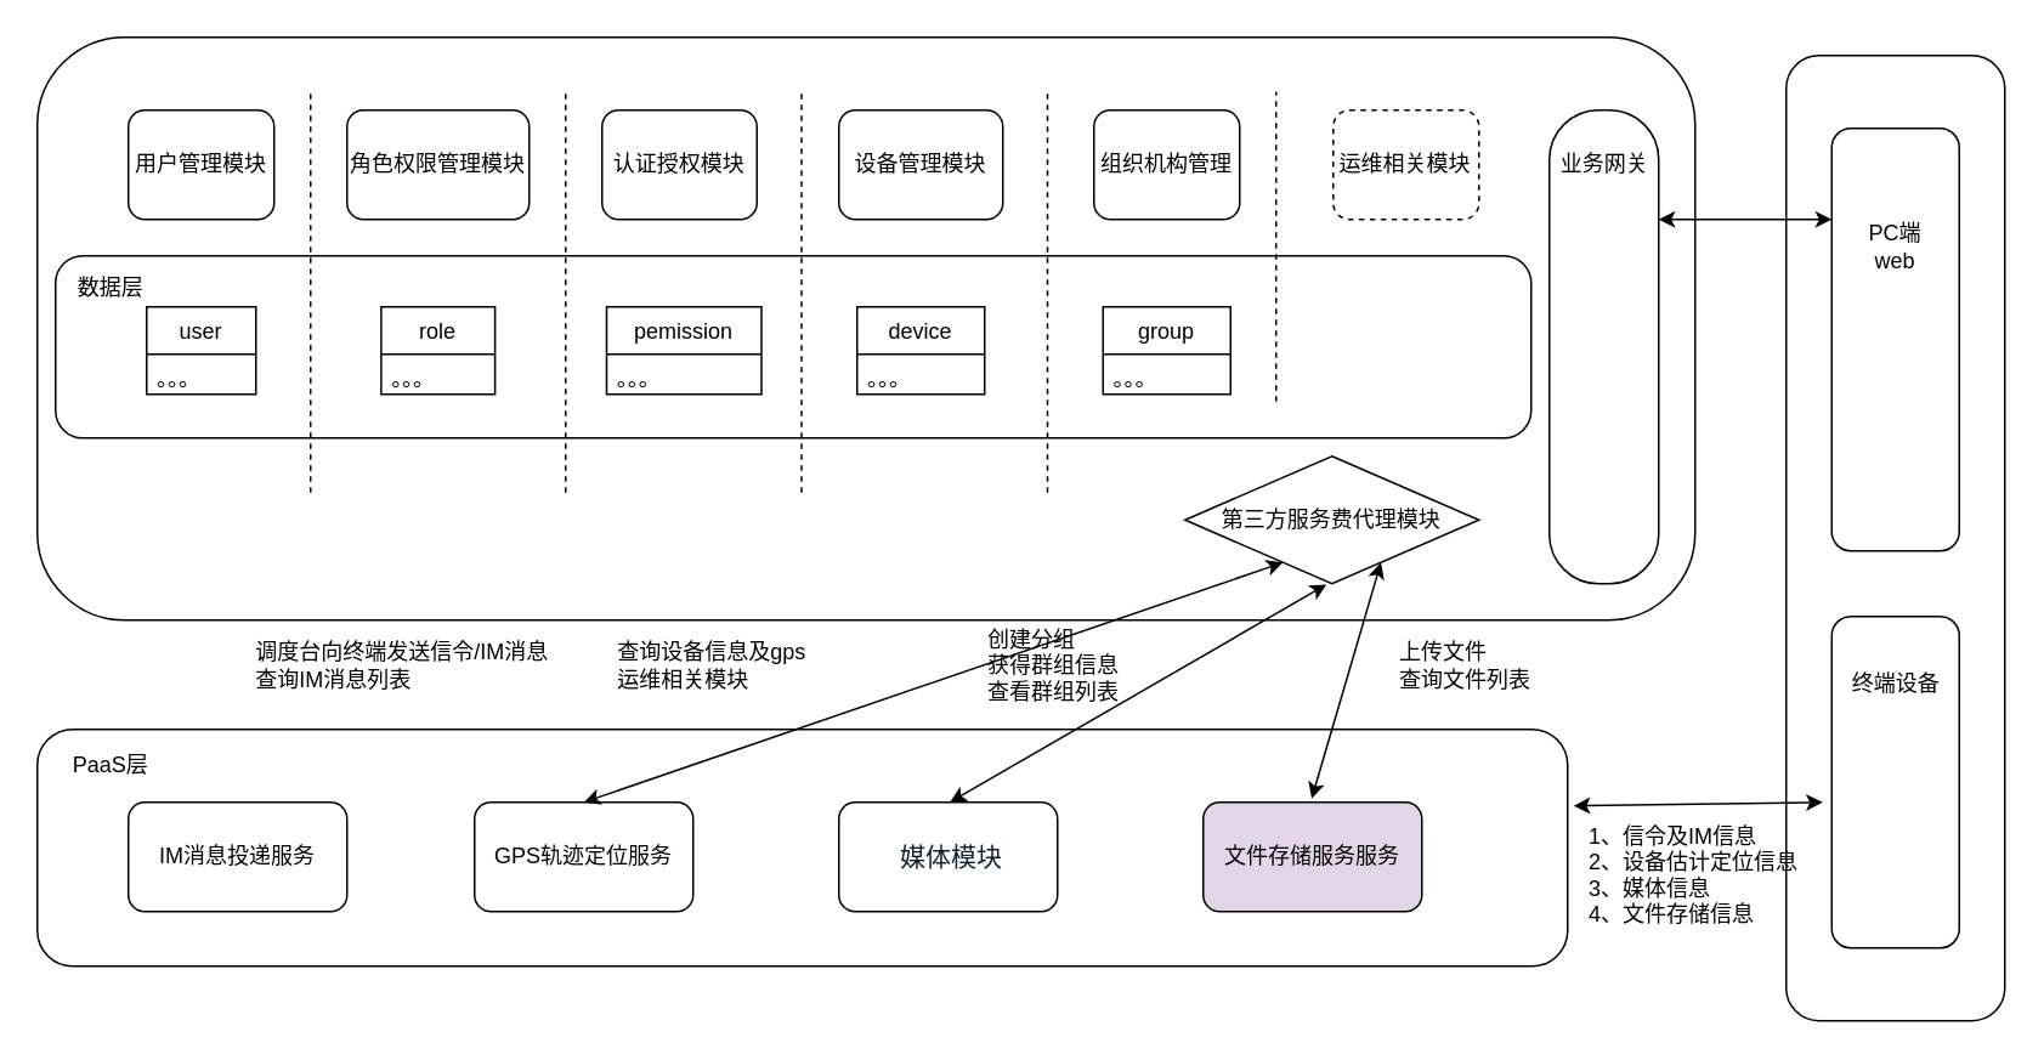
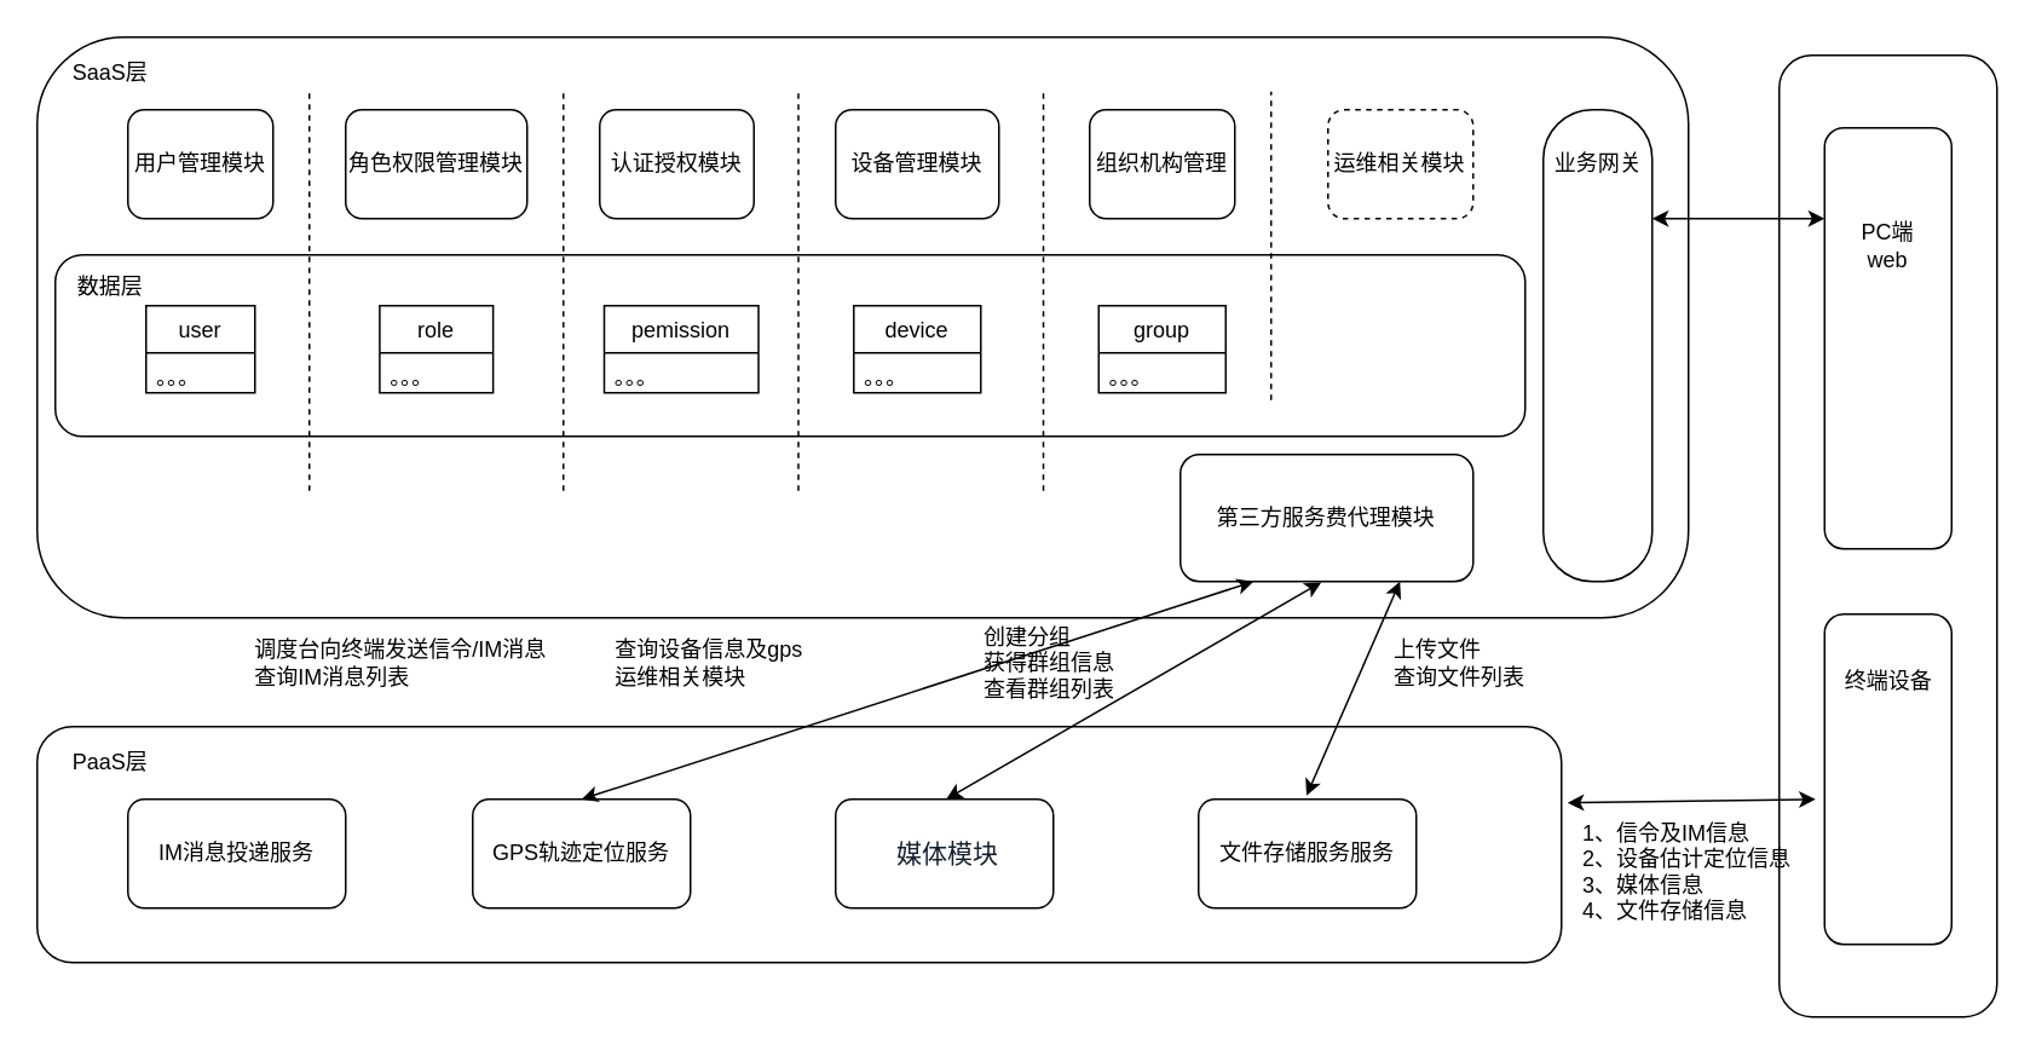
  <mxCell id="0" />
  <mxCell id="1" parent="0" />
  <mxCell id="2" value="" style="rounded=1;whiteSpace=wrap;html=1;" vertex="1" parent="1"><mxGeometry x="20" y="400" width="840" height="130" as="geometry" /></mxCell>
  <mxCell id="3" value="" style="rounded=1;whiteSpace=wrap;html=1;" vertex="1" parent="1"><mxGeometry x="20" y="20" width="910" height="320" as="geometry" /></mxCell>
- <mxCell id="4" value="第三方服务费代理模块" style="rhombus;whiteSpace=wrap;html=1;" vertex="1" parent="1"><mxGeometry x="650" y="250" width="161.35" height="70" as="geometry" /></mxCell>
+ <mxCell id="4" value="第三方服务费代理模块" style="rounded=1;whiteSpace=wrap;html=1;" vertex="1" parent="1"><mxGeometry x="650" y="250" width="161.35" height="70" as="geometry" /></mxCell>
  <mxCell id="5" value="IM消息投递服务" style="rounded=1;whiteSpace=wrap;html=1;" vertex="1" parent="1"><mxGeometry x="70" y="440" width="120" height="60" as="geometry" /></mxCell>
- <mxCell id="6" value="文件存储服务服务" style="rounded=1;whiteSpace=wrap;html=1;fillColor=#e1d5e7;" vertex="1" parent="1"><mxGeometry x="660" y="440" width="120" height="60" as="geometry" /></mxCell>
+ <mxCell id="6" value="文件存储服务服务" style="rounded=1;whiteSpace=wrap;html=1;" vertex="1" parent="1"><mxGeometry x="660" y="440" width="120" height="60" as="geometry" /></mxCell>
  <mxCell id="7" value="GPS轨迹定位服务" style="rounded=1;whiteSpace=wrap;html=1;" vertex="1" parent="1"><mxGeometry x="260" y="440" width="120" height="60" as="geometry" /></mxCell>
  <mxCell id="8" value="&lt;span style=&quot;color: rgb(17 , 31 , 44) ; font-family: &amp;#34;microsoft yahei&amp;#34; , &amp;#34;segoe ui&amp;#34; , , &amp;#34;roboto&amp;#34; , &amp;#34;droid sans&amp;#34; , &amp;#34;helvetica neue&amp;#34; , sans-serif , &amp;#34;tahoma&amp;#34; , &amp;#34;segoe ui symbolmyanmar text&amp;#34; , ; font-size: 14px ; text-align: left ; white-space: pre-wrap ; background-color: rgb(255 , 255 , 255)&quot;&gt; 媒体模块&lt;/span&gt;" style="rounded=1;whiteSpace=wrap;html=1;" vertex="1" parent="1"><mxGeometry x="460" y="440" width="120" height="60" as="geometry" /></mxCell>
  <mxCell id="9" value="角色权限管理模块" style="rounded=1;whiteSpace=wrap;html=1;" vertex="1" parent="1"><mxGeometry x="190" y="60" width="100" height="60" as="geometry" /></mxCell>
  <mxCell id="10" value="用户管理模块" style="rounded=1;whiteSpace=wrap;html=1;" vertex="1" parent="1"><mxGeometry x="70" y="60" width="80" height="60" as="geometry" /></mxCell>
  <mxCell id="11" value="认证授权模块" style="rounded=1;whiteSpace=wrap;html=1;" vertex="1" parent="1"><mxGeometry x="330" y="60" width="85" height="60" as="geometry" /></mxCell>
+ <mxCell id="12" value="SaaS层" style="text;html=1;resizable=0;autosize=1;align=center;verticalAlign=middle;points=[];fillColor=none;strokeColor=none;rounded=0;" vertex="1" parent="1"><mxGeometry x="30" y="30" width="60" height="20" as="geometry" /></mxCell>
  <mxCell id="13" value="PaaS层" style="text;html=1;resizable=0;autosize=1;align=center;verticalAlign=middle;points=[];fillColor=none;strokeColor=none;rounded=0;" vertex="1" parent="1"><mxGeometry x="30" y="410" width="60" height="20" as="geometry" /></mxCell>
  <mxCell id="14" value="" style="endArrow=classic;startArrow=classic;html=1;entryX=0.25;entryY=1;entryDx=0;entryDy=0;" edge="1" parent="1" target="4"><mxGeometry width="50" height="50" relative="1" as="geometry"><mxPoint x="320.002" y="440" as="sourcePoint" /><mxPoint x="320.14" y="310" as="targetPoint" /></mxGeometry></mxCell>
  <mxCell id="15" value="" style="endArrow=classic;startArrow=classic;html=1;entryX=0.481;entryY=1.006;entryDx=0;entryDy=0;entryPerimeter=0;" edge="1" parent="1" target="4"><mxGeometry width="50" height="50" relative="1" as="geometry"><mxPoint x="520.943" y="440" as="sourcePoint" /><mxPoint x="521" y="312" as="targetPoint" /></mxGeometry></mxCell>
  <mxCell id="16" value="" style="endArrow=classic;startArrow=classic;html=1;entryX=0.75;entryY=1;entryDx=0;entryDy=0;" edge="1" parent="1" target="4"><mxGeometry width="50" height="50" relative="1" as="geometry"><mxPoint x="719.503" y="438" as="sourcePoint" /><mxPoint x="719.56" y="310" as="targetPoint" /></mxGeometry></mxCell>
  <mxCell id="17" value="调度台向终端发送信令/IM消息&lt;br&gt;&lt;div style=&quot;text-align: left&quot;&gt;&lt;span&gt;查询IM消息列表&lt;/span&gt;&lt;/div&gt;" style="text;html=1;resizable=0;autosize=1;align=center;verticalAlign=middle;points=[];fillColor=none;strokeColor=none;rounded=0;" vertex="1" parent="1"><mxGeometry x="130" y="350" width="180" height="30" as="geometry" /></mxCell>
  <mxCell id="18" value="查询设备信息及gps&lt;br&gt;&lt;div style=&quot;text-align: left&quot;&gt;运维相关模块&lt;/div&gt;" style="text;html=1;resizable=0;autosize=1;align=center;verticalAlign=middle;points=[];fillColor=none;strokeColor=none;rounded=0;" vertex="1" parent="1"><mxGeometry x="330" y="350" width="120" height="30" as="geometry" /></mxCell>
  <mxCell id="19" value="创建分组&lt;br&gt;获得群组信息&lt;br&gt;&lt;div&gt;&lt;span&gt;查看群组列表&lt;/span&gt;&lt;/div&gt;" style="text;html=1;resizable=0;autosize=1;align=left;verticalAlign=middle;points=[];fillColor=none;strokeColor=none;rounded=0;" vertex="1" parent="1"><mxGeometry x="540" y="340" width="90" height="50" as="geometry" /></mxCell>
  <mxCell id="20" value="上传文件&lt;br&gt;查询文件列表" style="text;html=1;resizable=0;autosize=1;align=left;verticalAlign=middle;points=[];fillColor=none;strokeColor=none;rounded=0;" vertex="1" parent="1"><mxGeometry x="766.35" y="350" width="90" height="30" as="geometry" /></mxCell>
  <mxCell id="21" value="组织机构管理" style="rounded=1;whiteSpace=wrap;html=1;" vertex="1" parent="1"><mxGeometry x="600" y="60" width="80" height="60" as="geometry" /></mxCell>
  <mxCell id="22" value="运维相关模块" style="rounded=1;whiteSpace=wrap;html=1;dashed=1;" vertex="1" parent="1"><mxGeometry x="731.35" y="60" width="80" height="60" as="geometry" /></mxCell>
  <mxCell id="23" value="设备管理模块" style="rounded=1;whiteSpace=wrap;html=1;" vertex="1" parent="1"><mxGeometry x="460" y="60" width="90" height="60" as="geometry" /></mxCell>
  <mxCell id="24" value="" style="rounded=1;whiteSpace=wrap;html=1;" vertex="1" parent="1"><mxGeometry x="30" y="140" width="810" height="100" as="geometry" /></mxCell>
  <mxCell id="25" value="pemission" style="swimlane;fontStyle=0;childLayout=stackLayout;horizontal=1;startSize=26;fillColor=none;horizontalStack=0;resizeParent=1;resizeParentMax=0;resizeLast=0;collapsible=1;marginBottom=0;" vertex="1" parent="1"><mxGeometry x="332.5" y="168" width="85" height="48" as="geometry" /></mxCell>
  <mxCell id="26" value="。。。" style="text;strokeColor=none;fillColor=none;align=left;verticalAlign=top;spacingLeft=4;spacingRight=4;overflow=hidden;rotatable=0;points=[[0,0.5],[1,0.5]];portConstraint=eastwest;" vertex="1" parent="25"><mxGeometry y="26" width="85" height="22" as="geometry" /></mxCell>
  <mxCell id="27" value="device" style="swimlane;fontStyle=0;childLayout=stackLayout;horizontal=1;startSize=26;fillColor=none;horizontalStack=0;resizeParent=1;resizeParentMax=0;resizeLast=0;collapsible=1;marginBottom=0;" vertex="1" parent="1"><mxGeometry x="470" y="168" width="70" height="48" as="geometry"><mxRectangle x="450" y="380" width="70" height="26" as="alternateBounds" /></mxGeometry></mxCell>
  <mxCell id="28" value="。。。" style="text;strokeColor=none;fillColor=none;align=left;verticalAlign=top;spacingLeft=4;spacingRight=4;overflow=hidden;rotatable=0;points=[[0,0.5],[1,0.5]];portConstraint=eastwest;" vertex="1" parent="27"><mxGeometry y="26" width="70" height="22" as="geometry" /></mxCell>
  <mxCell id="29" value="group" style="swimlane;fontStyle=0;childLayout=stackLayout;horizontal=1;startSize=26;fillColor=none;horizontalStack=0;resizeParent=1;resizeParentMax=0;resizeLast=0;collapsible=1;marginBottom=0;" vertex="1" parent="1"><mxGeometry x="605" y="168" width="70" height="48" as="geometry" /></mxCell>
  <mxCell id="30" value="。。。" style="text;strokeColor=none;fillColor=none;align=left;verticalAlign=top;spacingLeft=4;spacingRight=4;overflow=hidden;rotatable=0;points=[[0,0.5],[1,0.5]];portConstraint=eastwest;" vertex="1" parent="29"><mxGeometry y="26" width="70" height="22" as="geometry" /></mxCell>
  <mxCell id="31" value="user" style="swimlane;fontStyle=0;childLayout=stackLayout;horizontal=1;startSize=26;fillColor=none;horizontalStack=0;resizeParent=1;resizeParentMax=0;resizeLast=0;collapsible=1;marginBottom=0;" vertex="1" parent="1"><mxGeometry x="80" y="168" width="60" height="48" as="geometry" /></mxCell>
  <mxCell id="32" value="。。。" style="text;strokeColor=none;fillColor=none;align=left;verticalAlign=top;spacingLeft=4;spacingRight=4;overflow=hidden;rotatable=0;points=[[0,0.5],[1,0.5]];portConstraint=eastwest;" vertex="1" parent="31"><mxGeometry y="26" width="60" height="22" as="geometry" /></mxCell>
  <mxCell id="33" value="role" style="swimlane;fontStyle=0;childLayout=stackLayout;horizontal=1;startSize=26;fillColor=none;horizontalStack=0;resizeParent=1;resizeParentMax=0;resizeLast=0;collapsible=1;marginBottom=0;" vertex="1" parent="1"><mxGeometry x="208.75" y="168" width="62.5" height="48" as="geometry" /></mxCell>
  <mxCell id="34" value="。。。" style="text;strokeColor=none;fillColor=none;align=left;verticalAlign=top;spacingLeft=4;spacingRight=4;overflow=hidden;rotatable=0;points=[[0,0.5],[1,0.5]];portConstraint=eastwest;" vertex="1" parent="33"><mxGeometry y="26" width="62.5" height="22" as="geometry" /></mxCell>
  <mxCell id="35" value="数据层" style="text;html=1;resizable=0;autosize=1;align=center;verticalAlign=middle;points=[];fillColor=none;strokeColor=none;rounded=0;" vertex="1" parent="1"><mxGeometry x="35" y="148" width="50" height="20" as="geometry" /></mxCell>
  <mxCell id="36" value="" style="endArrow=none;dashed=1;html=1;" edge="1" parent="1"><mxGeometry width="50" height="50" relative="1" as="geometry"><mxPoint x="170" y="270" as="sourcePoint" /><mxPoint x="170" y="50" as="targetPoint" /></mxGeometry></mxCell>
  <mxCell id="37" value="" style="endArrow=none;dashed=1;html=1;" edge="1" parent="1"><mxGeometry width="50" height="50" relative="1" as="geometry"><mxPoint x="310" y="270" as="sourcePoint" /><mxPoint x="310" y="50" as="targetPoint" /></mxGeometry></mxCell>
  <mxCell id="38" value="" style="endArrow=none;dashed=1;html=1;" edge="1" parent="1"><mxGeometry width="50" height="50" relative="1" as="geometry"><mxPoint x="439.5" y="270" as="sourcePoint" /><mxPoint x="439.5" y="50" as="targetPoint" /></mxGeometry></mxCell>
  <mxCell id="39" value="" style="endArrow=none;dashed=1;html=1;" edge="1" parent="1"><mxGeometry width="50" height="50" relative="1" as="geometry"><mxPoint x="574.5" y="270" as="sourcePoint" /><mxPoint x="574.5" y="50" as="targetPoint" /></mxGeometry></mxCell>
  <mxCell id="40" value="" style="endArrow=none;dashed=1;html=1;" edge="1" parent="1"><mxGeometry width="50" height="50" relative="1" as="geometry"><mxPoint x="700" y="220" as="sourcePoint" /><mxPoint x="700" y="50" as="targetPoint" /></mxGeometry></mxCell>
  <mxCell id="41" value="" style="rounded=1;whiteSpace=wrap;html=1;" vertex="1" parent="1"><mxGeometry x="980" y="30" width="120" height="530" as="geometry" /></mxCell>
  <mxCell id="42" value="" style="rounded=1;whiteSpace=wrap;html=1;" vertex="1" parent="1"><mxGeometry x="1005" y="70" width="70" height="232" as="geometry" /></mxCell>
  <mxCell id="43" value="PC端&lt;br&gt;web" style="text;html=1;strokeColor=none;fillColor=none;align=center;verticalAlign=middle;whiteSpace=wrap;rounded=0;horizontal=1;" vertex="1" parent="1"><mxGeometry x="1020" y="90" width="40" height="90" as="geometry" /></mxCell>
  <mxCell id="44" value="" style="rounded=1;whiteSpace=wrap;html=1;" vertex="1" parent="1"><mxGeometry x="1005" y="338" width="70" height="182" as="geometry" /></mxCell>
  <mxCell id="45" value="终端设备" style="text;html=1;resizable=0;autosize=1;align=center;verticalAlign=middle;points=[];fillColor=none;strokeColor=none;rounded=0;" vertex="1" parent="1"><mxGeometry x="1010" y="365" width="60" height="20" as="geometry" /></mxCell>
  <mxCell id="46" value="" style="rounded=1;whiteSpace=wrap;html=1;arcSize=45;" vertex="1" parent="1"><mxGeometry x="850" y="60" width="60" height="260" as="geometry" /></mxCell>
  <mxCell id="47" value="业务网关" style="text;html=1;resizable=0;autosize=1;align=center;verticalAlign=middle;points=[];fillColor=none;strokeColor=none;rounded=0;" vertex="1" parent="1"><mxGeometry x="850" y="80" width="60" height="20" as="geometry" /></mxCell>
  <mxCell id="48" value="" style="endArrow=classic;startArrow=classic;html=1;exitX=1.004;exitY=0.323;exitDx=0;exitDy=0;exitPerimeter=0;" edge="1" parent="1" source="2"><mxGeometry width="50" height="50" relative="1" as="geometry"><mxPoint x="880" y="440" as="sourcePoint" /><mxPoint x="1000" y="440" as="targetPoint" /></mxGeometry></mxCell>
  <mxCell id="49" value="" style="endArrow=classic;startArrow=classic;html=1;" edge="1" parent="1"><mxGeometry width="50" height="50" relative="1" as="geometry"><mxPoint x="910" y="120" as="sourcePoint" /><mxPoint x="1005" y="120" as="targetPoint" /><Array as="points"><mxPoint x="945" y="120" /></Array></mxGeometry></mxCell>
  <mxCell id="50" value="1、信令及IM信息&lt;br&gt;&lt;div&gt;&lt;span&gt;2、设备估计定位信息&lt;br&gt;3、媒体信息&lt;br&gt;4、文件存储信息&lt;/span&gt;&lt;/div&gt;" style="text;html=1;resizable=0;autosize=1;align=left;verticalAlign=middle;points=[];fillColor=none;strokeColor=none;rounded=0;" vertex="1" parent="1"><mxGeometry x="870" y="450" width="130" height="60" as="geometry" /></mxCell>
